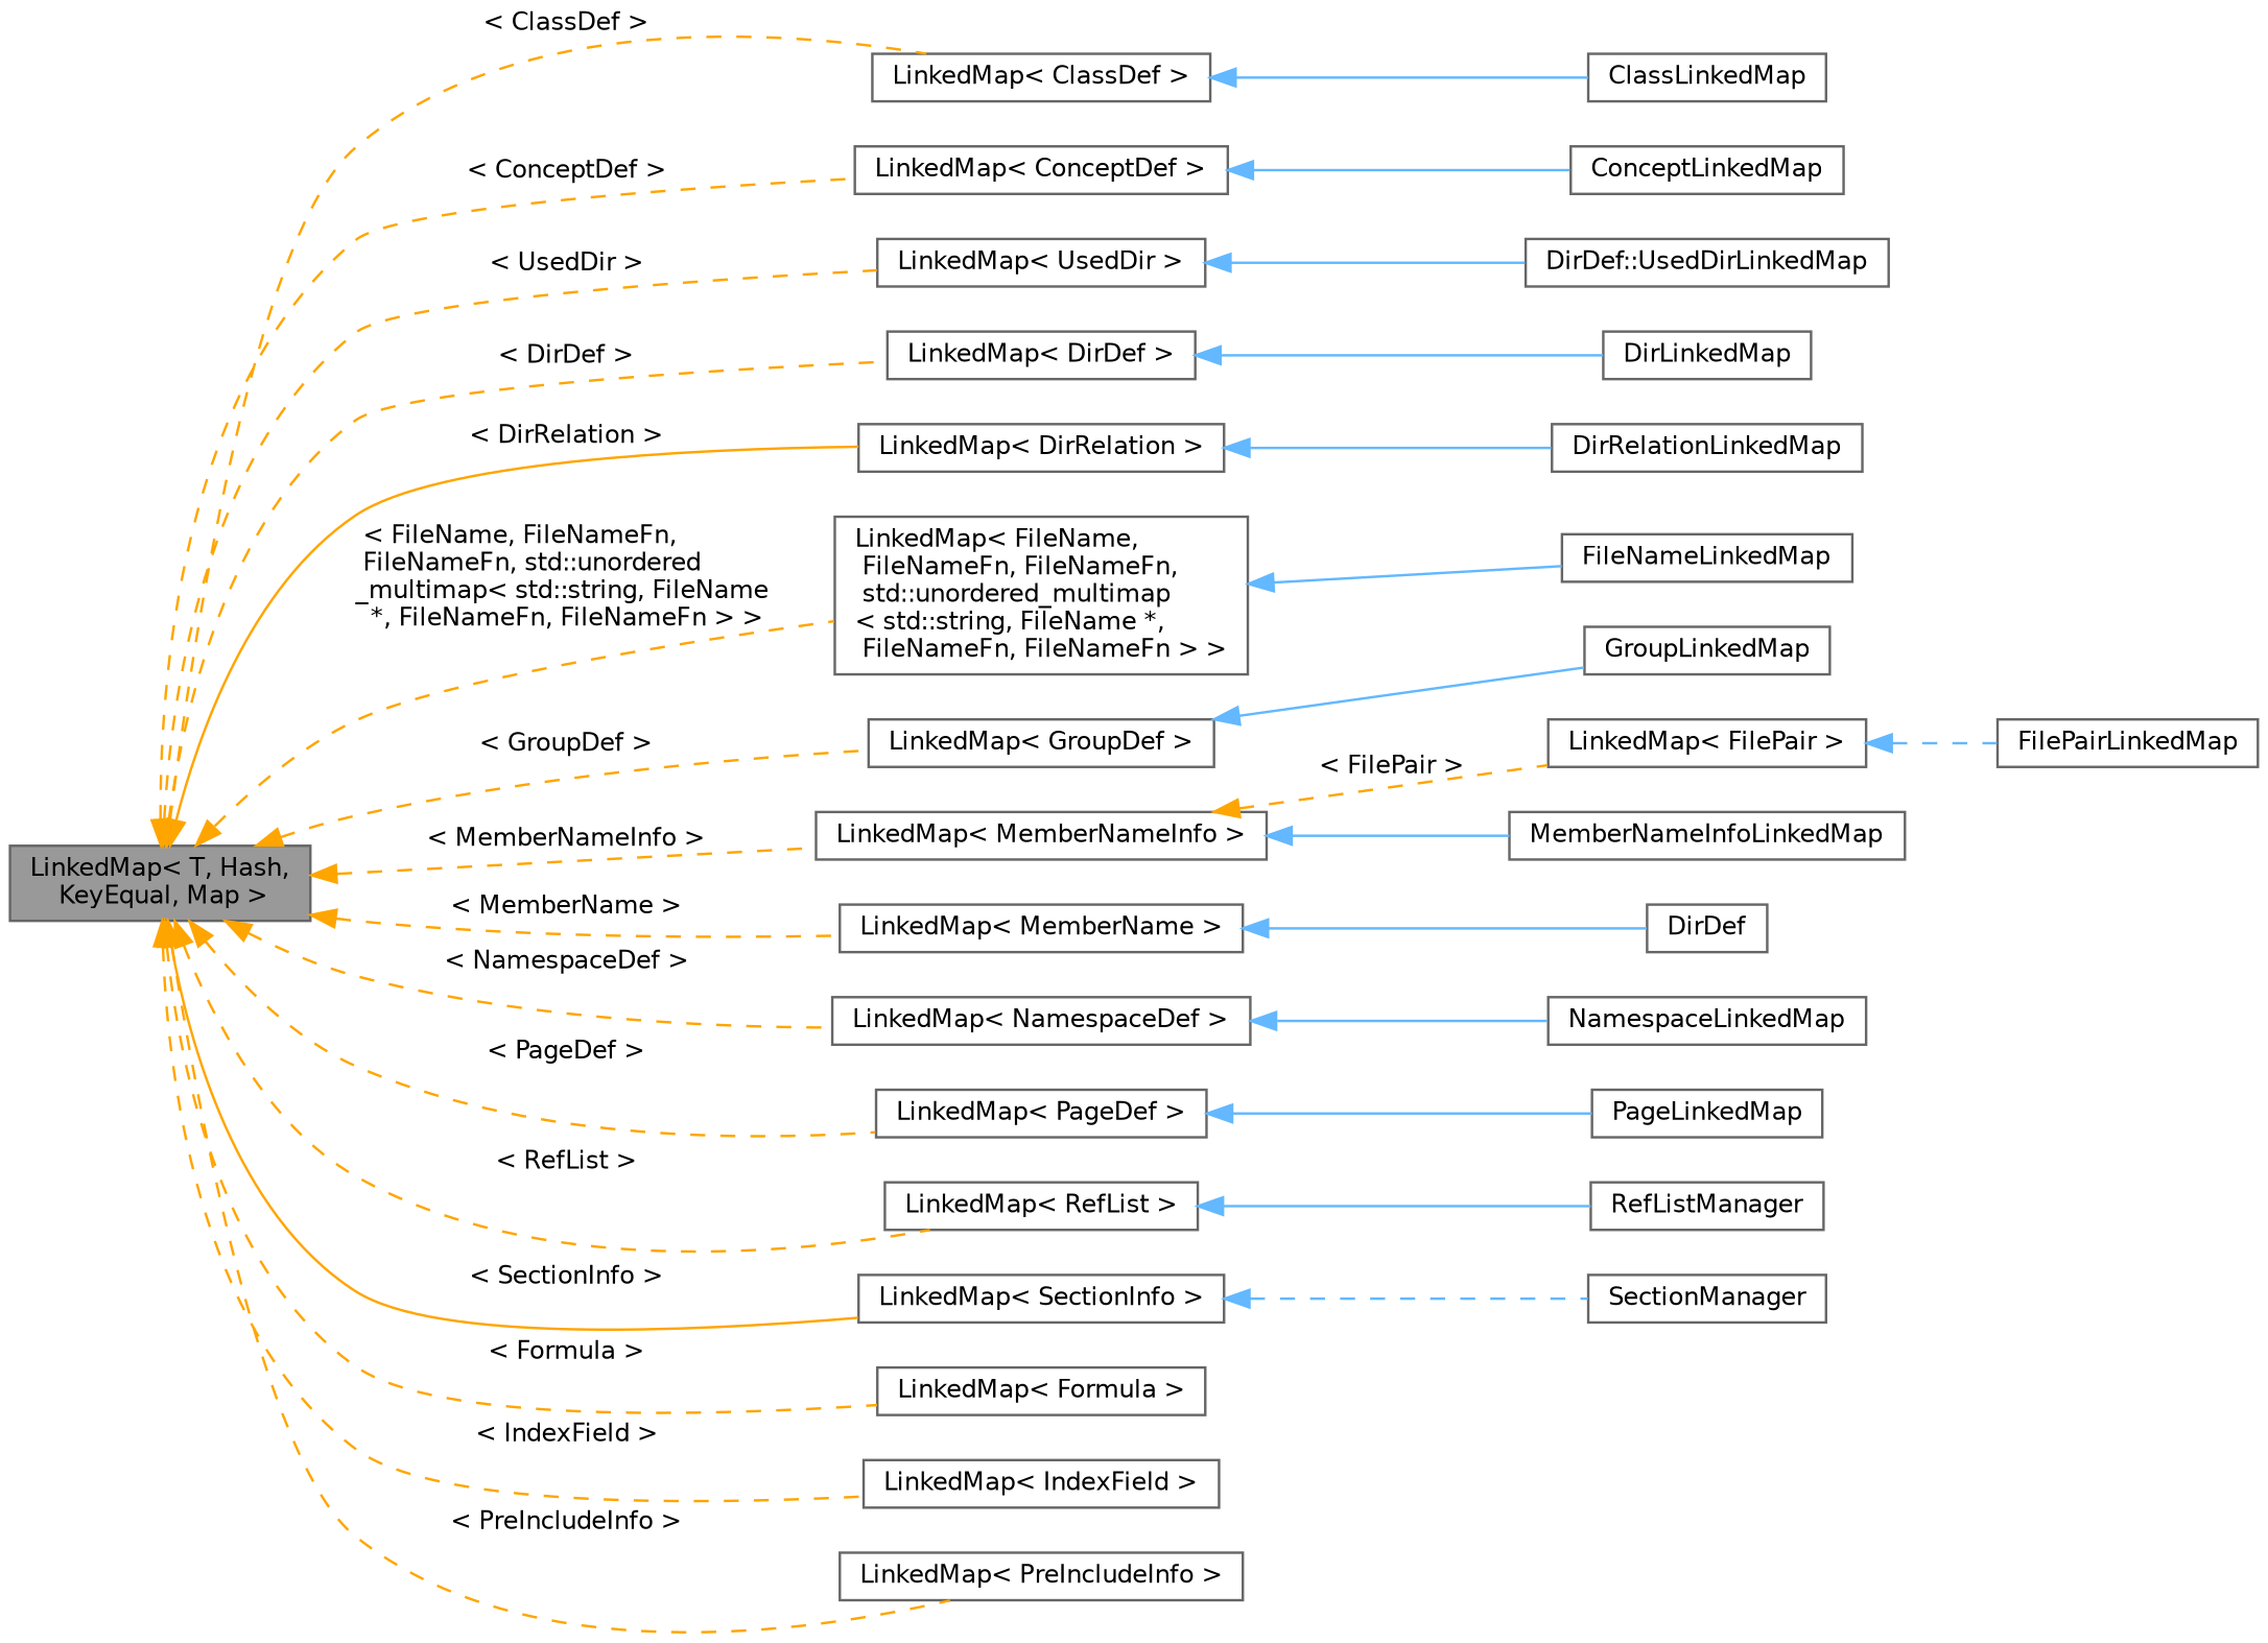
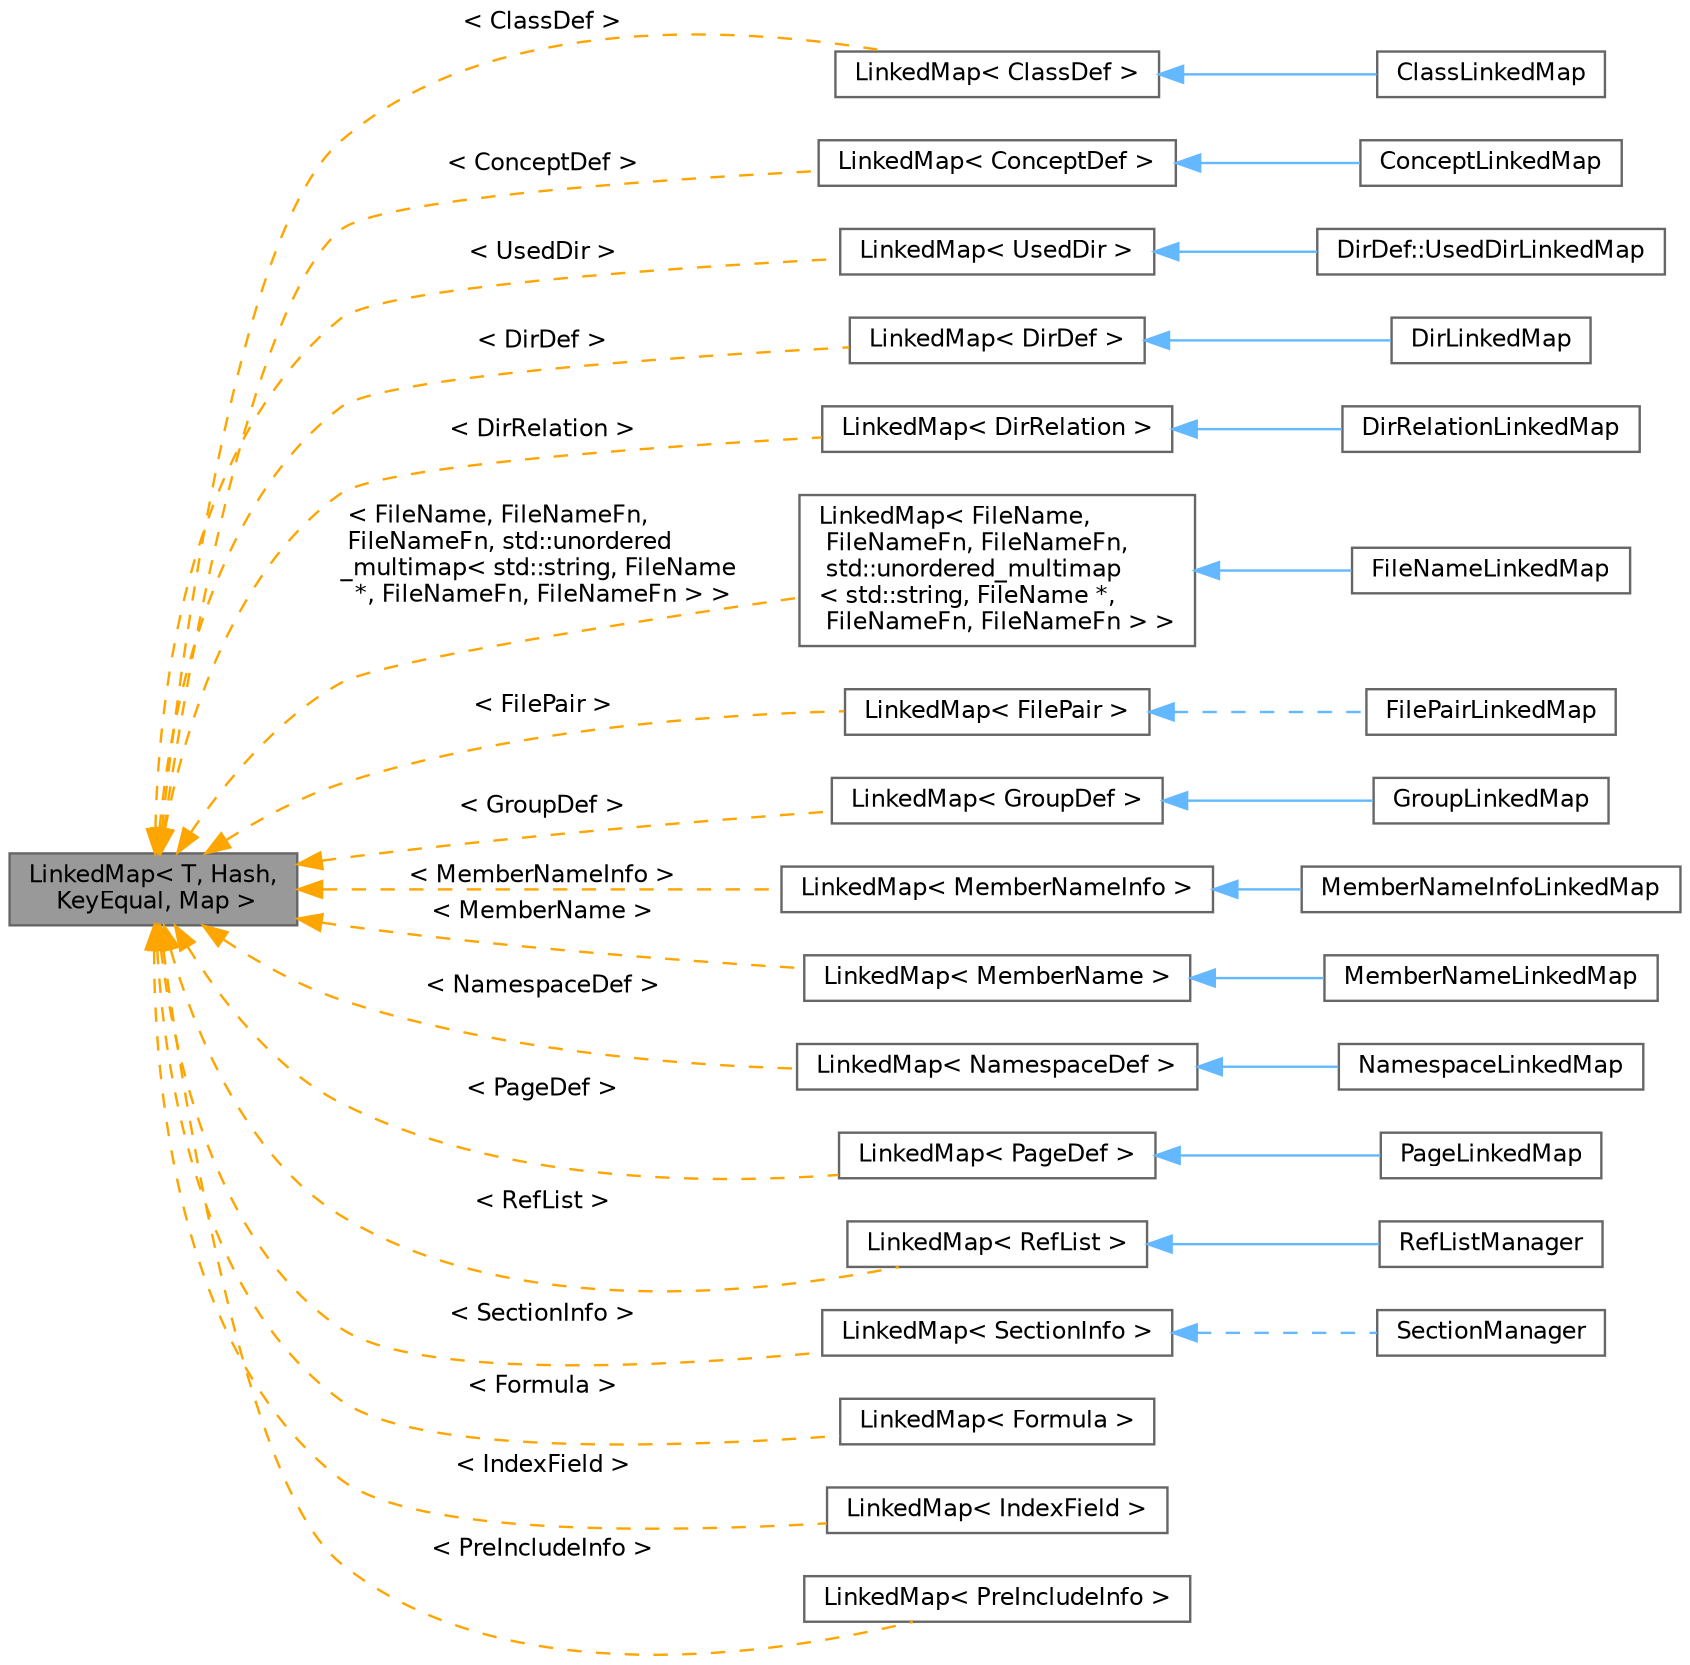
  digraph {
    rankdir=LR
    node [color=gray40 fillcolor=white fontname=Helvetica fontsize=10 shape=box style=filled]
    edge [color=orange dir=back fontname=Helvetica fontsize=10 labelfontname=Helvetica labelfontsize=10 style=dashed]
    n1 [fillcolor=grey60 fontcolor=black height=0.2 label="LinkedMap\< T, Hash,\l KeyEqual, Map \>" width=0.4]
    n2 [height=0.2 label="LinkedMap\< ClassDef \>" width=0.4]
    n3 [height=0.2 label="LinkedMap\< ConceptDef \>" width=0.4]
    n4 [height=0.2 label="LinkedMap\< UsedDir \>" width=0.4]
    n5 [height=0.2 label="LinkedMap\< DirDef \>" width=0.4]
    n6 [height=0.2 label="LinkedMap\< DirRelation \>" width=0.4]
    n7 [height=0.2 label="LinkedMap\< FileName,\l FileNameFn, FileNameFn,\l std::unordered_multimap\l\< std::string, FileName *,\l FileNameFn, FileNameFn \> \>" width=0.4]
    n8 [height=0.2 label="LinkedMap\< FilePair \>" width=0.4]
    n9 [height=0.2 label="LinkedMap\< GroupDef \>" width=0.4]
    n10 [height=0.2 label="LinkedMap\< MemberNameInfo \>" width=0.4]
    n11 [height=0.2 label="LinkedMap\< MemberName \>" width=0.4]
    n12 [height=0.2 label="LinkedMap\< NamespaceDef \>" width=0.4]
    n13 [height=0.2 label="LinkedMap\< PageDef \>" width=0.4]
    n14 [height=0.2 label="LinkedMap\< RefList \>" width=0.4]
    n15 [height=0.2 label="LinkedMap\< SectionInfo \>" width=0.4]
    n16 [height=0.2 label="LinkedMap\< Formula \>" width=0.4]
    n17 [height=0.2 label="LinkedMap\< IndexField \>" width=0.4]
    n18 [height=0.2 label="LinkedMap\< PreIncludeInfo \>" width=0.4]
    n19 [height=0.2 label=ClassLinkedMap width=0.4]
    n20 [height=0.2 label=ConceptLinkedMap width=0.4]
    n21 [height=0.2 label="DirDef::UsedDirLinkedMap" width=0.4]
    n22 [height=0.2 label=DirLinkedMap width=0.4]
    n23 [height=0.2 label=DirRelationLinkedMap width=0.4]
    n24 [height=0.2 label=FileNameLinkedMap width=0.4]
    n25 [height=0.2 label=FilePairLinkedMap width=0.4]
    n26 [height=0.2 label=GroupLinkedMap width=0.4]
    n27 [height=0.2 label=MemberNameInfoLinkedMap width=0.4]
-   n28 [height=0.2 label=DirDef width=0.4]
+   n28 [height=0.2 label=MemberNameLinkedMap width=0.4]
    n29 [height=0.2 label=NamespaceLinkedMap width=0.4]
    n30 [height=0.2 label=PageLinkedMap width=0.4]
    n31 [height=0.2 label=RefListManager width=0.4]
    n32 [height=0.2 label=SectionManager width=0.4]
    n1 -> n2 [label=" \< ClassDef \>"]
    n1 -> n3 [label=" \< ConceptDef \>"]
    n1 -> n4 [label=" \< UsedDir \>"]
    n1 -> n5 [label=" \< DirDef \>"]
-   n1 -> n6 [label=" \< DirRelation \>" style=solid]
+   n1 -> n6 [label=" \< DirRelation \>"]
    n1 -> n7 [label=" \< FileName, FileNameFn,\l FileNameFn, std::unordered\l_multimap\< std::string, FileName\l *, FileNameFn, FileNameFn \> \>"]
-   n10 -> n8 [label=" \< FilePair \>"]
+   n1 -> n8 [label=" \< FilePair \>"]
    n1 -> n9 [label=" \< GroupDef \>"]
    n1 -> n10 [label=" \< MemberNameInfo \>"]
    n1 -> n11 [label=" \< MemberName \>"]
    n1 -> n12 [label=" \< NamespaceDef \>"]
    n1 -> n13 [label=" \< PageDef \>"]
    n1 -> n14 [label=" \< RefList \>"]
-   n1 -> n15 [label=" \< SectionInfo \>" style=solid]
+   n1 -> n15 [label=" \< SectionInfo \>"]
    n1 -> n16 [label=" \< Formula \>"]
    n1 -> n17 [label=" \< IndexField \>"]
    n1 -> n18 [label=" \< PreIncludeInfo \>"]
    n2 -> n19 [color=steelblue1 style=solid]
    n3 -> n20 [color=steelblue1 style=solid]
    n4 -> n21 [color=steelblue1 style=solid]
    n5 -> n22 [color=steelblue1 style=solid]
    n6 -> n23 [color=steelblue1 style=solid]
    n7 -> n24 [color=steelblue1 style=solid]
    n8 -> n25 [color=steelblue1]
    n9 -> n26 [color=steelblue1 style=solid]
    n10 -> n27 [color=steelblue1 style=solid]
    n11 -> n28 [color=steelblue1 style=solid]
    n12 -> n29 [color=steelblue1 style=solid]
    n13 -> n30 [color=steelblue1 style=solid]
    n14 -> n31 [color=steelblue1 style=solid]
    n15 -> n32 [color=steelblue1]
  }
